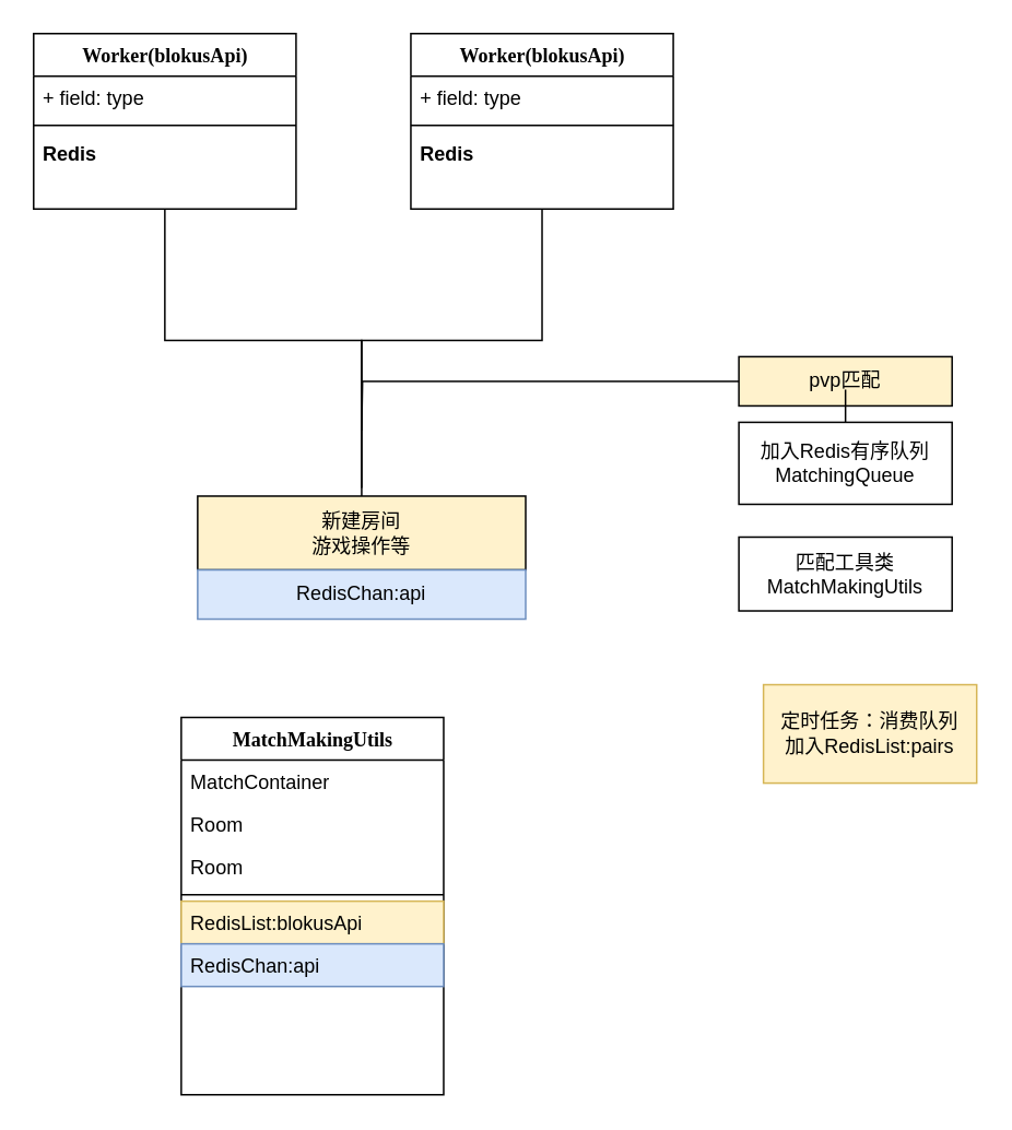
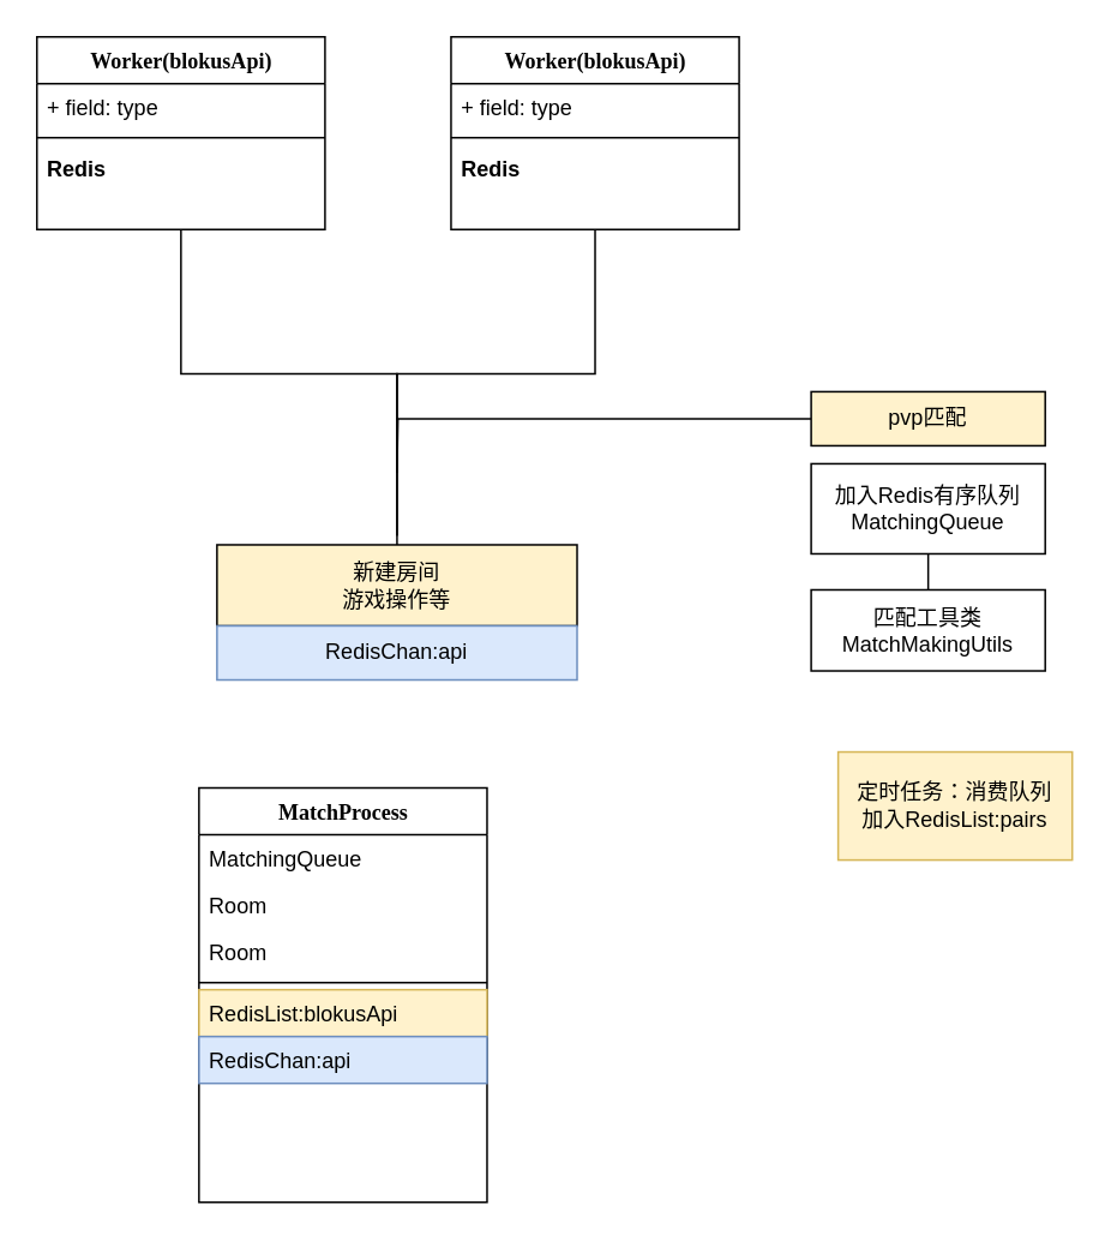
  <mxCell id="0" />
  <mxCell id="1" parent="0" />
  <mxCell id="2" style="edgeStyle=orthogonalEdgeStyle;rounded=0;orthogonalLoop=1;jettySize=auto;html=1;exitX=0.5;exitY=1;exitDx=0;exitDy=0;endArrow=none;endFill=0;" edge="1" parent="1" source="3"><mxGeometry relative="1" as="geometry"><mxPoint x="220" y="297" as="targetPoint" /><Array as="points"><mxPoint x="100" y="207" /><mxPoint x="220" y="207" /></Array></mxGeometry></mxCell>
  <mxCell id="3" value="Worker(blokusApi)" style="swimlane;html=1;fontStyle=1;align=center;verticalAlign=top;childLayout=stackLayout;horizontal=1;startSize=26;horizontalStack=0;resizeParent=1;resizeLast=0;collapsible=1;marginBottom=0;swimlaneFillColor=#ffffff;rounded=0;shadow=0;comic=0;labelBackgroundColor=none;strokeWidth=1;fillColor=none;fontFamily=Verdana;fontSize=12" parent="1" vertex="1"><mxGeometry x="20" y="20" width="160" height="107" as="geometry" /></mxCell>
  <mxCell id="4" value="+ field: type" style="text;html=1;strokeColor=none;fillColor=none;align=left;verticalAlign=top;spacingLeft=4;spacingRight=4;whiteSpace=wrap;overflow=hidden;rotatable=0;points=[[0,0.5],[1,0.5]];portConstraint=eastwest;" parent="3" vertex="1"><mxGeometry y="26" width="160" height="26" as="geometry" /></mxCell>
  <mxCell id="5" value="" style="line;html=1;strokeWidth=1;fillColor=none;align=left;verticalAlign=middle;spacingTop=-1;spacingLeft=3;spacingRight=3;rotatable=0;labelPosition=right;points=[];portConstraint=eastwest;" parent="3" vertex="1"><mxGeometry y="52" width="160" height="8" as="geometry" /></mxCell>
  <mxCell id="6" value="&lt;b&gt;Redis&lt;/b&gt;&amp;nbsp;" style="text;html=1;strokeColor=none;fillColor=none;align=left;verticalAlign=top;spacingLeft=4;spacingRight=4;whiteSpace=wrap;overflow=hidden;rotatable=0;points=[[0,0.5],[1,0.5]];portConstraint=eastwest;" parent="3" vertex="1"><mxGeometry y="60" width="160" height="26" as="geometry" /></mxCell>
- <mxCell id="7" value="MatchMakingUtils" style="swimlane;html=1;fontStyle=1;align=center;verticalAlign=top;childLayout=stackLayout;horizontal=1;startSize=26;horizontalStack=0;resizeParent=1;resizeLast=0;collapsible=1;marginBottom=0;swimlaneFillColor=#ffffff;rounded=0;shadow=0;comic=0;labelBackgroundColor=none;strokeWidth=1;fillColor=none;fontFamily=Verdana;fontSize=12" parent="1" vertex="1"><mxGeometry x="110" y="437" width="160" height="230" as="geometry" /></mxCell>
- <mxCell id="8" value="MatchContainer" style="text;html=1;strokeColor=none;fillColor=none;align=left;verticalAlign=top;spacingLeft=4;spacingRight=4;whiteSpace=wrap;overflow=hidden;rotatable=0;points=[[0,0.5],[1,0.5]];portConstraint=eastwest;" parent="7" vertex="1"><mxGeometry y="26" width="160" height="26" as="geometry" /></mxCell>
+ <mxCell id="7" value="MatchProcess" style="swimlane;html=1;fontStyle=1;align=center;verticalAlign=top;childLayout=stackLayout;horizontal=1;startSize=26;horizontalStack=0;resizeParent=1;resizeLast=0;collapsible=1;marginBottom=0;swimlaneFillColor=#ffffff;rounded=0;shadow=0;comic=0;labelBackgroundColor=none;strokeWidth=1;fillColor=none;fontFamily=Verdana;fontSize=12" parent="1" vertex="1"><mxGeometry x="110" y="437" width="160" height="230" as="geometry" /></mxCell>
+ <mxCell id="8" value="MatchingQueue" style="text;html=1;strokeColor=none;fillColor=none;align=left;verticalAlign=top;spacingLeft=4;spacingRight=4;whiteSpace=wrap;overflow=hidden;rotatable=0;points=[[0,0.5],[1,0.5]];portConstraint=eastwest;" parent="7" vertex="1"><mxGeometry y="26" width="160" height="26" as="geometry" /></mxCell>
  <mxCell id="9" value="Room" style="text;html=1;strokeColor=none;fillColor=none;align=left;verticalAlign=top;spacingLeft=4;spacingRight=4;whiteSpace=wrap;overflow=hidden;rotatable=0;points=[[0,0.5],[1,0.5]];portConstraint=eastwest;" parent="7" vertex="1"><mxGeometry y="52" width="160" height="26" as="geometry" /></mxCell>
  <mxCell id="10" value="Room" style="text;html=1;strokeColor=none;fillColor=none;align=left;verticalAlign=top;spacingLeft=4;spacingRight=4;whiteSpace=wrap;overflow=hidden;rotatable=0;points=[[0,0.5],[1,0.5]];portConstraint=eastwest;" vertex="1" parent="7"><mxGeometry y="78" width="160" height="26" as="geometry" /></mxCell>
  <mxCell id="11" value="" style="line;html=1;strokeWidth=1;fillColor=none;align=left;verticalAlign=middle;spacingTop=-1;spacingLeft=3;spacingRight=3;rotatable=0;labelPosition=right;points=[];portConstraint=eastwest;" parent="7" vertex="1"><mxGeometry y="104" width="160" height="8" as="geometry" /></mxCell>
  <mxCell id="12" value="RedisList:blokusApi" style="text;html=1;strokeColor=#d6b656;fillColor=#fff2cc;align=left;verticalAlign=top;spacingLeft=4;spacingRight=4;whiteSpace=wrap;overflow=hidden;rotatable=0;points=[[0,0.5],[1,0.5]];portConstraint=eastwest;" parent="7" vertex="1"><mxGeometry y="112" width="160" height="26" as="geometry" /></mxCell>
  <mxCell id="13" value="RedisChan:api" style="text;html=1;strokeColor=#6c8ebf;fillColor=#dae8fc;align=left;verticalAlign=top;spacingLeft=4;spacingRight=4;whiteSpace=wrap;overflow=hidden;rotatable=0;points=[[0,0.5],[1,0.5]];portConstraint=eastwest;" parent="7" vertex="1"><mxGeometry y="138" width="160" height="26" as="geometry" /></mxCell>
  <mxCell id="14" value="新建房间&lt;br&gt;游戏操作等" style="rounded=0;whiteSpace=wrap;html=1;fillColor=#fff2cc;" vertex="1" parent="1"><mxGeometry x="120" y="302" width="200" height="45" as="geometry" /></mxCell>
  <mxCell id="15" style="edgeStyle=orthogonalEdgeStyle;rounded=0;orthogonalLoop=1;jettySize=auto;html=1;endArrow=none;endFill=0;" edge="1" parent="1" source="16" target="14"><mxGeometry relative="1" as="geometry"><mxPoint x="330" y="217" as="targetPoint" /><Array as="points"><mxPoint x="330" y="207" /><mxPoint x="220" y="207" /></Array></mxGeometry></mxCell>
  <mxCell id="16" value="Worker(blokusApi)" style="swimlane;html=1;fontStyle=1;align=center;verticalAlign=top;childLayout=stackLayout;horizontal=1;startSize=26;horizontalStack=0;resizeParent=1;resizeLast=0;collapsible=1;marginBottom=0;swimlaneFillColor=#ffffff;rounded=0;shadow=0;comic=0;labelBackgroundColor=none;strokeWidth=1;fillColor=none;fontFamily=Verdana;fontSize=12" vertex="1" parent="1"><mxGeometry x="250" y="20" width="160" height="107" as="geometry" /></mxCell>
  <mxCell id="17" value="+ field: type" style="text;html=1;strokeColor=none;fillColor=none;align=left;verticalAlign=top;spacingLeft=4;spacingRight=4;whiteSpace=wrap;overflow=hidden;rotatable=0;points=[[0,0.5],[1,0.5]];portConstraint=eastwest;" vertex="1" parent="16"><mxGeometry y="26" width="160" height="26" as="geometry" /></mxCell>
  <mxCell id="18" value="" style="line;html=1;strokeWidth=1;fillColor=none;align=left;verticalAlign=middle;spacingTop=-1;spacingLeft=3;spacingRight=3;rotatable=0;labelPosition=right;points=[];portConstraint=eastwest;" vertex="1" parent="16"><mxGeometry y="52" width="160" height="8" as="geometry" /></mxCell>
  <mxCell id="19" value="&lt;b&gt;Redis&lt;/b&gt;&amp;nbsp;" style="text;html=1;strokeColor=none;fillColor=none;align=left;verticalAlign=top;spacingLeft=4;spacingRight=4;whiteSpace=wrap;overflow=hidden;rotatable=0;points=[[0,0.5],[1,0.5]];portConstraint=eastwest;" vertex="1" parent="16"><mxGeometry y="60" width="160" height="26" as="geometry" /></mxCell>
  <mxCell id="20" value="RedisChan:api" style="rounded=0;whiteSpace=wrap;html=1;fillColor=#dae8fc;strokeColor=#6c8ebf;" vertex="1" parent="1"><mxGeometry x="120" y="347" width="200" height="30" as="geometry" /></mxCell>
  <mxCell id="21" style="edgeStyle=orthogonalEdgeStyle;rounded=0;orthogonalLoop=1;jettySize=auto;html=1;endArrow=none;endFill=0;" edge="1" parent="1" source="22"><mxGeometry relative="1" as="geometry"><mxPoint x="220" y="262" as="targetPoint" /></mxGeometry></mxCell>
  <mxCell id="22" value="pvp匹配" style="rounded=0;whiteSpace=wrap;html=1;fillColor=#fff2cc;" vertex="1" parent="1"><mxGeometry x="450" y="217" width="130" height="30" as="geometry" /></mxCell>
- <mxCell id="23" style="edgeStyle=orthogonalEdgeStyle;rounded=0;orthogonalLoop=1;jettySize=auto;html=1;endArrow=none;endFill=0;" edge="1" parent="1" source="24" target="22"><mxGeometry relative="1" as="geometry" /></mxCell>
+ <mxCell id="23" style="edgeStyle=orthogonalEdgeStyle;rounded=0;orthogonalLoop=1;jettySize=auto;html=1;endArrow=none;endFill=0;" edge="1" parent="1" source="24" target="25"><mxGeometry relative="1" as="geometry" /></mxCell>
  <mxCell id="24" value="加入Redis有序队列&lt;br&gt;MatchingQueue" style="rounded=0;whiteSpace=wrap;html=1;" vertex="1" parent="1"><mxGeometry x="450" y="257" width="130" height="50" as="geometry" /></mxCell>
  <mxCell id="25" value="匹配工具类&lt;br&gt;MatchMakingUtils" style="rounded=0;whiteSpace=wrap;html=1;" vertex="1" parent="1"><mxGeometry x="450" y="327" width="130" height="45" as="geometry" /></mxCell>
  <mxCell id="26" value="定时任务：消费队列&lt;br&gt;加入RedisList:pairs" style="rounded=0;whiteSpace=wrap;html=1;fillColor=#fff2cc;strokeColor=#d6b656;" vertex="1" parent="1"><mxGeometry x="465" y="417" width="130" height="60" as="geometry" /></mxCell>
